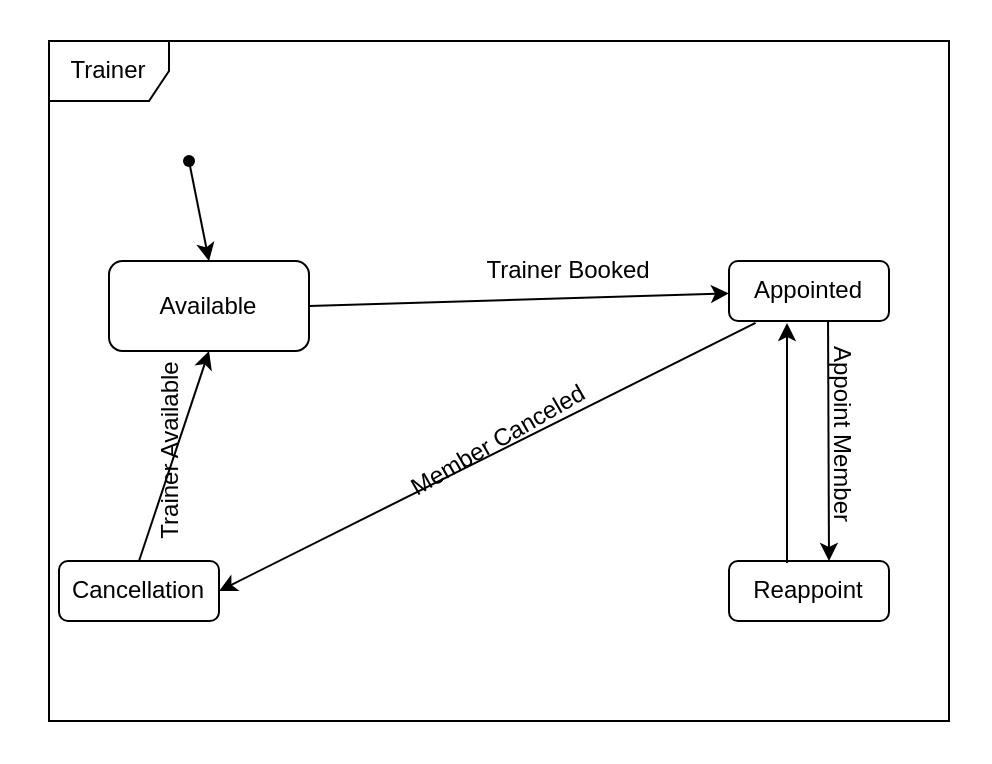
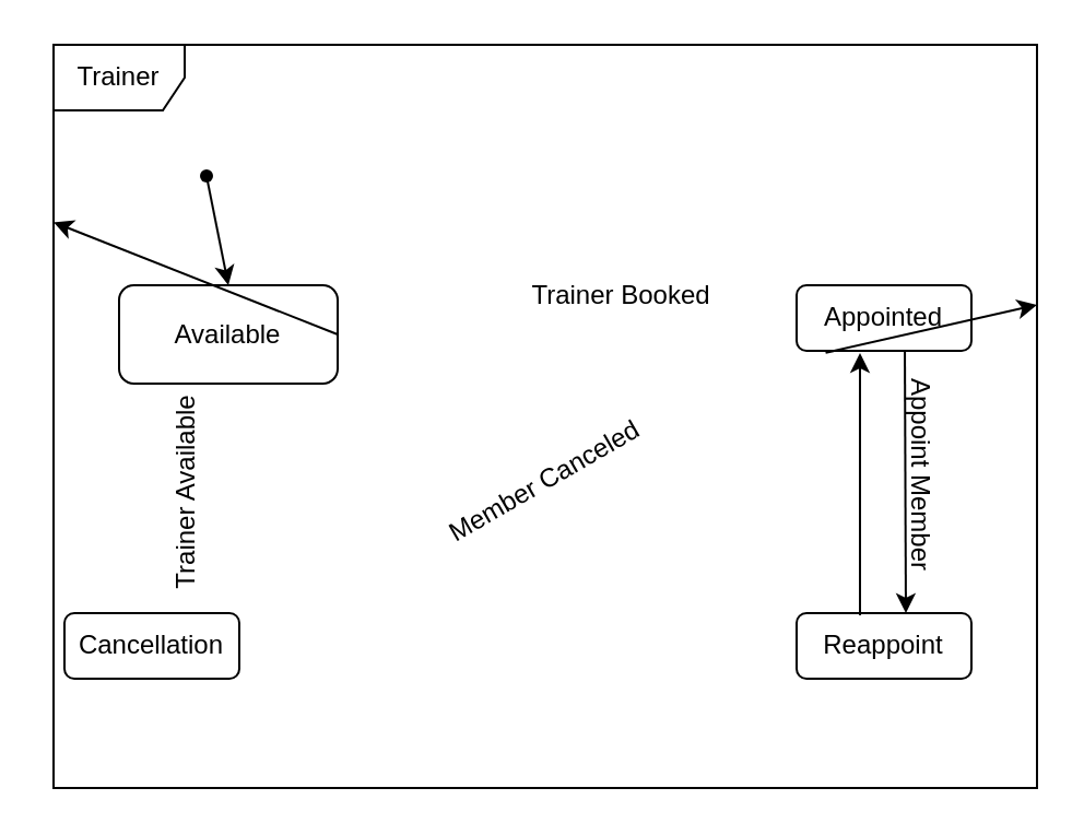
  <mxCell id="0" />
  <mxCell id="1" parent="0" />
  <mxCell id="2" value="Trainer" style="shape=umlFrame;whiteSpace=wrap;html=1;pointerEvents=0;" parent="1" vertex="1"><mxGeometry x="24" y="20" width="450" height="340" as="geometry" /></mxCell>
  <mxCell id="3" value="" style="shape=waypoint;sketch=0;fillStyle=solid;size=6;pointerEvents=1;points=[];fillColor=none;resizable=0;rotatable=0;perimeter=centerPerimeter;snapToPoint=1;" parent="1" vertex="1"><mxGeometry x="84" y="70" width="20" height="20" as="geometry" /></mxCell>
  <mxCell id="4" value="" style="endArrow=classic;html=1;rounded=0;exitX=0.401;exitY=0.751;exitDx=0;exitDy=0;exitPerimeter=0;entryX=0.5;entryY=0;entryDx=0;entryDy=0;" parent="1" source="3" target="5" edge="1"><mxGeometry width="50" height="50" relative="1" as="geometry"><mxPoint x="124" y="160" as="sourcePoint" /><mxPoint x="174" y="110" as="targetPoint" /></mxGeometry></mxCell>
  <mxCell id="5" value="Available" style="rounded=1;whiteSpace=wrap;html=1;" parent="1" vertex="1"><mxGeometry x="54" y="130" width="100" height="45" as="geometry" /></mxCell>
  <mxCell id="6" value="Appointed" style="rounded=1;whiteSpace=wrap;html=1;" parent="1" vertex="1"><mxGeometry x="364" y="130" width="80" height="30" as="geometry" /></mxCell>
- <mxCell id="7" value="" style="endArrow=classic;html=1;rounded=0;exitX=1;exitY=0.5;exitDx=0;exitDy=0;" parent="1" source="5" target="6" edge="1"><mxGeometry width="50" height="50" relative="1" as="geometry"><mxPoint x="184" y="90" as="sourcePoint" /><mxPoint x="184" y="140" as="targetPoint" /></mxGeometry></mxCell>
+ <mxCell id="7" value="" style="endArrow=classic;html=1;rounded=0;exitX=1;exitY=0.5;exitDx=0;exitDy=0;" parent="1" source="5" target="2" edge="1"><mxGeometry width="50" height="50" relative="1" as="geometry"><mxPoint x="184" y="90" as="sourcePoint" /><mxPoint x="184" y="140" as="targetPoint" /></mxGeometry></mxCell>
  <mxCell id="8" value="Cancellation" style="rounded=1;whiteSpace=wrap;html=1;" parent="1" vertex="1"><mxGeometry x="29" y="280" width="80" height="30" as="geometry" /></mxCell>
- <mxCell id="9" value="" style="endArrow=classic;html=1;rounded=0;exitX=0.5;exitY=0;exitDx=0;exitDy=0;entryX=0.5;entryY=1;entryDx=0;entryDy=0;" parent="1" source="8" target="5" edge="1"><mxGeometry width="50" height="50" relative="1" as="geometry"><mxPoint x="74" y="210" as="sourcePoint" /><mxPoint x="304" y="210" as="targetPoint" /></mxGeometry></mxCell>
- <mxCell id="10" value="" style="endArrow=classic;html=1;rounded=0;exitX=0.166;exitY=1.03;exitDx=0;exitDy=0;entryX=1;entryY=0.5;entryDx=0;entryDy=0;exitPerimeter=0;" parent="1" source="6" target="8" edge="1"><mxGeometry width="50" height="50" relative="1" as="geometry"><mxPoint x="194" y="330" as="sourcePoint" /><mxPoint x="194" y="210" as="targetPoint" /></mxGeometry></mxCell>
+ <mxCell id="10" value="" style="endArrow=classic;html=1;rounded=0;exitX=0.166;exitY=1.03;exitDx=0;exitDy=0;exitPerimeter=0;" parent="1" source="6" target="2" edge="1"><mxGeometry width="50" height="50" relative="1" as="geometry"><mxPoint x="194" y="330" as="sourcePoint" /><mxPoint x="194" y="210" as="targetPoint" /></mxGeometry></mxCell>
  <mxCell id="11" value="Trainer Booked" style="text;html=1;align=center;verticalAlign=middle;whiteSpace=wrap;rounded=0;" parent="1" vertex="1"><mxGeometry x="219" y="120" width="130" height="30" as="geometry" /></mxCell>
  <mxCell id="12" value="Member Canceled" style="text;html=1;align=center;verticalAlign=middle;whiteSpace=wrap;rounded=0;rotation=-30;" parent="1" vertex="1"><mxGeometry x="184" y="205" width="130" height="30" as="geometry" /></mxCell>
  <mxCell id="13" value="Trainer Available" style="text;html=1;align=center;verticalAlign=middle;whiteSpace=wrap;rounded=0;rotation=-90;" parent="1" vertex="1"><mxGeometry x="20" y="210" width="130" height="30" as="geometry" /></mxCell>
  <mxCell id="14" value="Reappoint" style="rounded=1;whiteSpace=wrap;html=1;" parent="1" vertex="1"><mxGeometry x="364" y="280" width="80" height="30" as="geometry" /></mxCell>
  <mxCell id="15" value="" style="endArrow=classic;html=1;rounded=0;exitX=0.619;exitY=1.008;exitDx=0;exitDy=0;exitPerimeter=0;" edge="1" parent="1" source="6"><mxGeometry width="50" height="50" relative="1" as="geometry"><mxPoint x="418.16" y="159.49" as="sourcePoint" /><mxPoint x="414" y="280" as="targetPoint" /></mxGeometry></mxCell>
  <mxCell id="16" value="" style="endArrow=classic;html=1;rounded=0;exitX=0.25;exitY=0;exitDx=0;exitDy=0;entryX=0.25;entryY=1;entryDx=0;entryDy=0;" edge="1" parent="1"><mxGeometry width="50" height="50" relative="1" as="geometry"><mxPoint x="393" y="281" as="sourcePoint" /><mxPoint x="393" y="161" as="targetPoint" /></mxGeometry></mxCell>
  <mxCell id="17" value="Appoint Member" style="text;html=1;align=center;verticalAlign=middle;whiteSpace=wrap;rounded=0;rotation=90;" vertex="1" parent="1"><mxGeometry x="371" y="202" width="100" height="30" as="geometry" /></mxCell>
